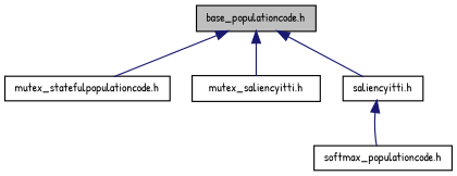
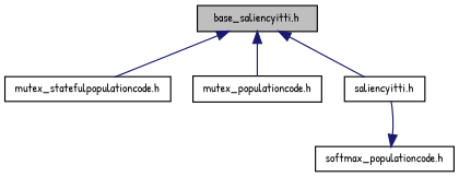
  digraph {
    fontname="Patrick Hand"
    node [color=black fillcolor=white fontname="Patrick Hand" fontsize=10 shape=record style=filled]
    edge [color=midnightblue dir=back fontname="Patrick Hand" fontsize=10 labelfontname=Helvetica labelfontsize=10 style=solid]
-   n1 [fillcolor=grey75 fontcolor=black height=0.2 label="base_populationcode.h" width=0.4]
+   n1 [fillcolor=grey75 fontcolor=black height=0.2 label="base_saliencyitti.h" width=0.4]
    n2 [height=0.2 label="mutex_statefulpopulationcode.h" width=0.4]
-   n3 [height=0.2 label="mutex_saliencyitti.h" width=0.4]
+   n3 [height=0.2 label="mutex_populationcode.h" width=0.4]
    n4 [height=0.2 label="saliencyitti.h" width=0.4]
    n5 [height=0.2 label="softmax_populationcode.h" width=0.4]
    n1 -> n2
    n1 -> n3
    n1 -> n4
-   n4 -> n5
+   n5 -> n4
  }
